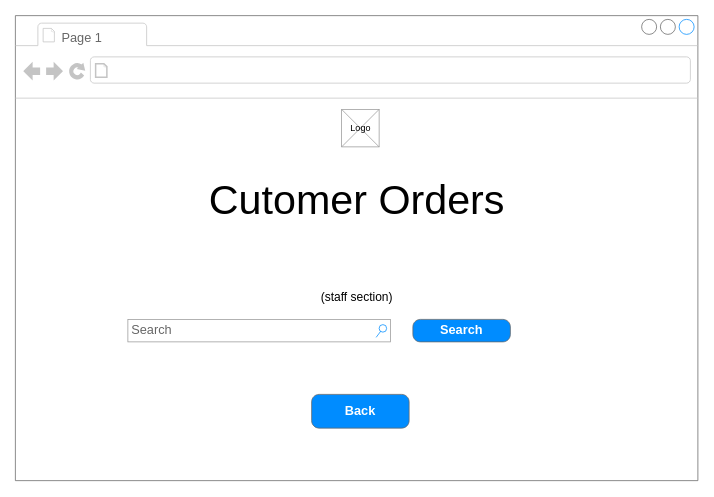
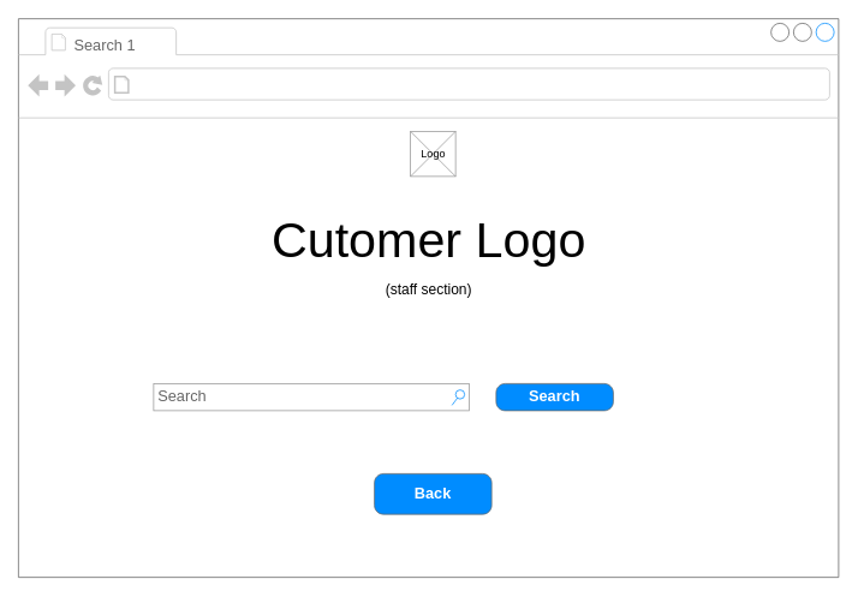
  <mxCell id="0" />
  <mxCell id="1" parent="0" />
  <mxCell id="2" value="" style="strokeWidth=1;shadow=0;dashed=0;align=center;html=1;shape=mxgraph.mockup.containers.browserWindow;rSize=0;strokeColor=#666666;strokeColor2=#008cff;strokeColor3=#c4c4c4;mainText=,;recursiveResize=0;container=0;" vertex="1" parent="1"><mxGeometry x="20" y="20" width="910" height="620" as="geometry" /></mxCell>
- <mxCell id="3" value="Page 1" style="strokeWidth=1;shadow=0;dashed=0;align=center;html=1;shape=mxgraph.mockup.containers.anchor;fontSize=17;fontColor=#666666;align=left;whiteSpace=wrap;" vertex="1" parent="1"><mxGeometry x="80" y="37" width="110" height="26" as="geometry" /></mxCell>
+ <mxCell id="3" value="Search 1" style="strokeWidth=1;shadow=0;dashed=0;align=center;html=1;shape=mxgraph.mockup.containers.anchor;fontSize=17;fontColor=#666666;align=left;whiteSpace=wrap;" vertex="1" parent="1"><mxGeometry x="80" y="37" width="110" height="26" as="geometry" /></mxCell>
  <mxCell id="4" value="" style="group" vertex="1" connectable="0" parent="1"><mxGeometry x="455" y="145" width="50" height="50" as="geometry" /></mxCell>
  <mxCell id="5" value="" style="verticalLabelPosition=bottom;shadow=0;dashed=0;align=center;html=1;verticalAlign=top;strokeWidth=1;shape=mxgraph.mockup.graphics.simpleIcon;strokeColor=#999999;" vertex="1" parent="4"><mxGeometry width="50" height="50" as="geometry" /></mxCell>
  <mxCell id="6" value="Logo" style="text;html=1;align=center;verticalAlign=middle;resizable=0;points=[];autosize=1;strokeColor=none;fillColor=none;" vertex="1" parent="4"><mxGeometry y="10" width="50" height="30" as="geometry" /></mxCell>
- <mxCell id="7" value="&lt;font style=&quot;font-size: 55px;&quot;&gt;Cutomer Orders&lt;/font&gt;" style="text;html=1;align=center;verticalAlign=middle;resizable=0;points=[];autosize=1;strokeColor=none;fillColor=none;" vertex="1" parent="1"><mxGeometry x="265" y="225" width="420" height="80" as="geometry" /></mxCell>
- <mxCell id="8" value="&lt;font size=&quot;3&quot;&gt;(staff section)&lt;/font&gt;" style="text;html=1;align=center;verticalAlign=middle;resizable=0;points=[];autosize=1;strokeColor=none;fillColor=none;" vertex="1" parent="1"><mxGeometry x="415" y="380" width="120" height="30" as="geometry" /></mxCell>
+ <mxCell id="7" value="&lt;font style=&quot;font-size: 55px;&quot;&gt;Cutomer Logo&lt;/font&gt;" style="text;html=1;align=center;verticalAlign=middle;resizable=0;points=[];autosize=1;strokeColor=none;fillColor=none;" vertex="1" parent="1"><mxGeometry x="265" y="225" width="420" height="80" as="geometry" /></mxCell>
+ <mxCell id="8" value="&lt;font size=&quot;3&quot;&gt;(staff section)&lt;/font&gt;" style="text;html=1;align=center;verticalAlign=middle;resizable=0;points=[];autosize=1;strokeColor=none;fillColor=none;" vertex="1" parent="1"><mxGeometry x="415" y="305" width="120" height="30" as="geometry" /></mxCell>
  <mxCell id="9" value="Search" style="strokeWidth=1;shadow=0;dashed=0;align=center;html=1;shape=mxgraph.mockup.forms.searchBox;strokeColor=#999999;mainText=;strokeColor2=#008cff;fontColor=#666666;fontSize=17;align=left;spacingLeft=3;whiteSpace=wrap;" vertex="1" parent="1"><mxGeometry x="170" y="425" width="350" height="30" as="geometry" /></mxCell>
  <mxCell id="10" value="Search" style="strokeWidth=1;shadow=0;dashed=0;align=center;html=1;shape=mxgraph.mockup.buttons.button;strokeColor=#666666;fontColor=#ffffff;mainText=;buttonStyle=round;fontSize=17;fontStyle=1;fillColor=#008cff;whiteSpace=wrap;" vertex="1" parent="1"><mxGeometry x="550" y="425" width="130" height="30" as="geometry" /></mxCell>
  <mxCell id="11" value="Back" style="strokeWidth=1;shadow=0;dashed=0;align=center;html=1;shape=mxgraph.mockup.buttons.button;strokeColor=#666666;fontColor=#ffffff;mainText=;buttonStyle=round;fontSize=17;fontStyle=1;fillColor=#008cff;whiteSpace=wrap;" vertex="1" parent="1"><mxGeometry x="415" y="525" width="130" height="45" as="geometry" /></mxCell>
